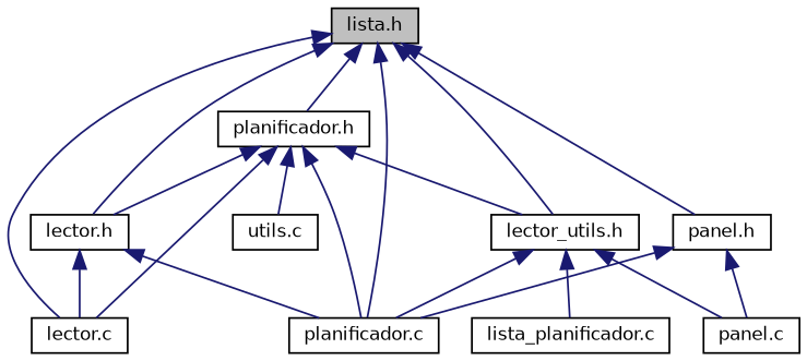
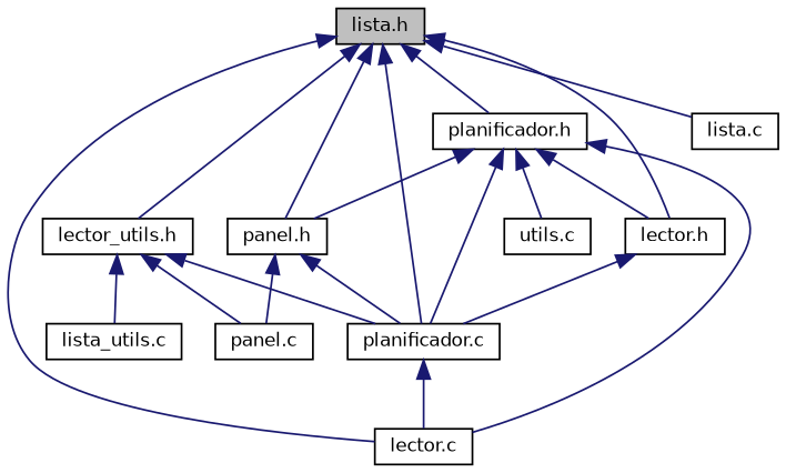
  digraph {
    node [color=black fillcolor=white fontname=Helvetica fontsize=10 shape=record style=filled]
    edge [color=midnightblue dir=back fontname=Helvetica fontsize=10 labelfontname=Helvetica labelfontsize=10 style=solid]
    n1 [fillcolor=grey75 fontcolor=black height=0.2 label="lista.h" width=0.4]
    n2 [height=0.2 label="lector.c" width=0.4]
    n3 [height=0.2 label="planificador.h" width=0.4]
    n4 [height=0.2 label="lector.h" width=0.4]
    n5 [height=0.2 label="planificador.c" width=0.4]
    n6 [height=0.2 label="panel.h" width=0.4]
+   n7 [height=0.2 label="lista.c" width=0.4]
    n8 [height=0.2 label="lector_utils.h" width=0.4]
    n9 [height=0.2 label="utils.c" width=0.4]
    n10 [height=0.2 label="panel.c" width=0.4]
-   n11 [height=0.2 label="lista_planificador.c" width=0.4]
+   n11 [height=0.2 label="lista_utils.c" width=0.4]
    n1 -> n2
    n1 -> n3
    n1 -> n4
    n1 -> n5
    n1 -> n6
+   n1 -> n7
    n1 -> n8
    n3 -> n2
    n3 -> n4
    n3 -> n5
-   n3 -> n8
+   n3 -> n6
    n3 -> n9
-   n4 -> n2
+   n5 -> n2
    n4 -> n5
    n6 -> n5
    n6 -> n10
    n8 -> n5
    n8 -> n10
    n8 -> n11
  }
